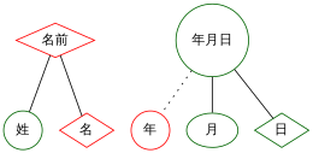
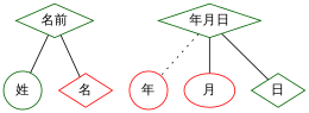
  graph {
    labeljust=l
    labelloc=t
    rankdir=UD
    node [color=darkgreen fontsize=14 shape=diamond widht=1]
    edge [style=solid]
-   "名前" [color=red height=0.5]
+   "名前" [height=0.5]
    "姓" [height=0.5 shape=circle]
    "名" [color=red height=0.5]
-   "年月日" [height=0.5 shape=circle]
+   "年月日" [height=0.5]
    "年" [color=red height=0.5 shape=circle]
-   "月" [height=0.5 shape=ellipse]
+   "月" [color=red height=0.5 shape=ellipse]
    "日" [height=0.5]
    "名前" -- "姓"
    "名前" -- "名"
    "年月日" -- "年" [style=dotted]
    "年月日" -- "月"
    "年月日" -- "日"
  }
